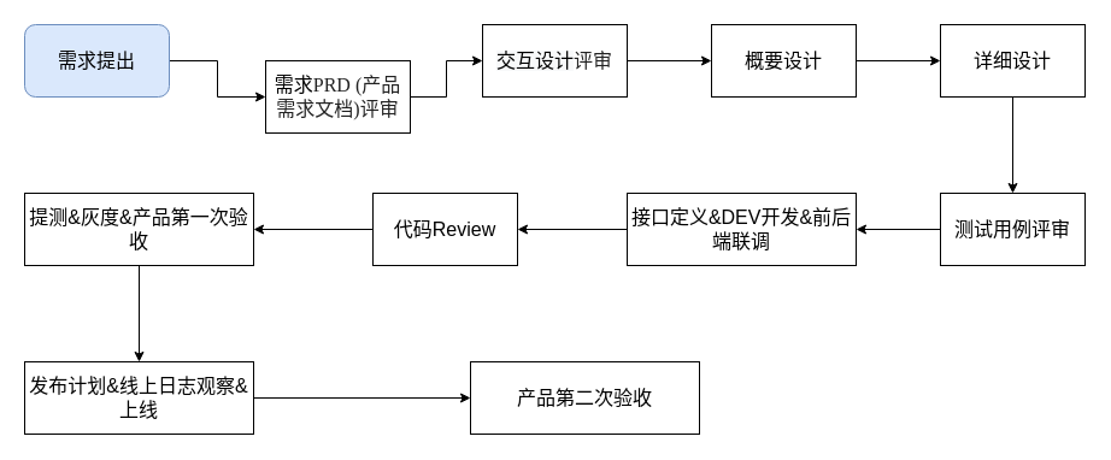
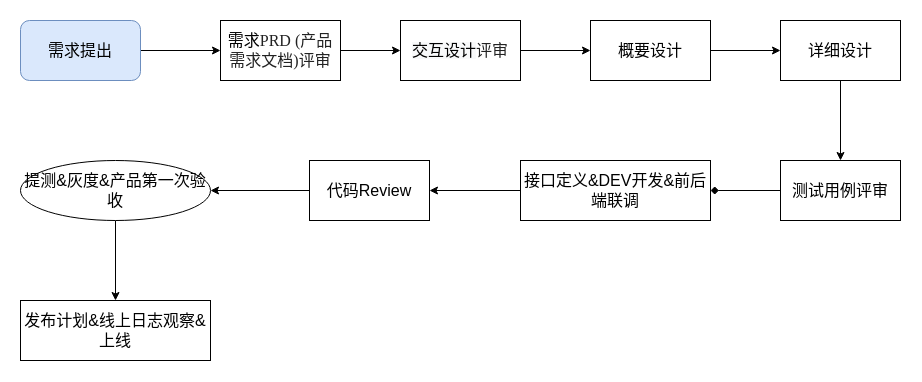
  <mxCell id="0" />
  <mxCell id="1" parent="0" />
  <mxCell id="2" style="edgeStyle=orthogonalEdgeStyle;rounded=0;orthogonalLoop=1;jettySize=auto;html=1;exitX=1;exitY=0.5;exitDx=0;exitDy=0;entryX=0;entryY=0.5;entryDx=0;entryDy=0;fontSize=16;" edge="1" parent="1" source="3" target="5"><mxGeometry relative="1" as="geometry" /></mxCell>
  <mxCell id="3" value="需求提出" style="rounded=1;whiteSpace=wrap;html=1;fontSize=16;fillColor=#dae8fc;strokeColor=#6c8ebf;" vertex="1" parent="1"><mxGeometry x="20" y="20" width="120" height="60" as="geometry" /></mxCell>
  <mxCell id="4" style="edgeStyle=orthogonalEdgeStyle;rounded=0;orthogonalLoop=1;jettySize=auto;html=1;exitX=1;exitY=0.5;exitDx=0;exitDy=0;fontSize=16;" edge="1" parent="1" source="5" target="7"><mxGeometry relative="1" as="geometry" /></mxCell>
- <mxCell id="5" value="需求&lt;span style=&quot;color: rgb(34, 34, 34); font-family: &amp;quot;Microsoft Yahei&amp;quot;; text-align: start; text-indent: 32px; background-color: rgb(255, 255, 255);&quot;&gt;PRD (产品需求文档)评审&lt;/span&gt;" style="rounded=0;whiteSpace=wrap;html=1;fontSize=16;" vertex="1" parent="1"><mxGeometry x="220" y="50" width="120" height="60" as="geometry" /></mxCell>
+ <mxCell id="5" value="需求&lt;span style=&quot;color: rgb(34, 34, 34); font-family: &amp;quot;Microsoft Yahei&amp;quot;; text-align: start; text-indent: 32px; background-color: rgb(255, 255, 255);&quot;&gt;PRD (产品需求文档)评审&lt;/span&gt;" style="rounded=0;whiteSpace=wrap;html=1;fontSize=16;" vertex="1" parent="1"><mxGeometry x="220" y="20" width="120" height="60" as="geometry" /></mxCell>
  <mxCell id="6" style="edgeStyle=orthogonalEdgeStyle;rounded=0;orthogonalLoop=1;jettySize=auto;html=1;exitX=1;exitY=0.5;exitDx=0;exitDy=0;entryX=0;entryY=0.5;entryDx=0;entryDy=0;fontSize=16;" edge="1" parent="1" source="7" target="9"><mxGeometry relative="1" as="geometry" /></mxCell>
  <mxCell id="7" value="&lt;div style=&quot;text-align: center; text-indent: 0px;&quot;&gt;&lt;span style=&quot;text-align: start; text-indent: 32px; background-color: rgb(248, 249, 250);&quot;&gt;交互设计&lt;/span&gt;&lt;span style=&quot;background-color: rgb(255, 255, 255); color: rgb(34, 34, 34); font-family: &amp;quot;Microsoft Yahei&amp;quot;; text-align: start; text-indent: 32px;&quot;&gt;评审&lt;/span&gt;&lt;/div&gt;" style="rounded=0;whiteSpace=wrap;html=1;fontSize=16;" vertex="1" parent="1"><mxGeometry x="400" y="20" width="120" height="60" as="geometry" /></mxCell>
  <mxCell id="8" style="edgeStyle=orthogonalEdgeStyle;rounded=0;orthogonalLoop=1;jettySize=auto;html=1;exitX=1;exitY=0.5;exitDx=0;exitDy=0;entryX=0;entryY=0.5;entryDx=0;entryDy=0;fontSize=16;" edge="1" parent="1" source="9" target="11"><mxGeometry relative="1" as="geometry" /></mxCell>
  <mxCell id="9" value="概要设计" style="rounded=0;whiteSpace=wrap;html=1;fontSize=16;" vertex="1" parent="1"><mxGeometry x="590" y="20" width="120" height="60" as="geometry" /></mxCell>
  <mxCell id="10" style="edgeStyle=orthogonalEdgeStyle;rounded=0;orthogonalLoop=1;jettySize=auto;html=1;exitX=0.5;exitY=1;exitDx=0;exitDy=0;entryX=0.5;entryY=0;entryDx=0;entryDy=0;fontSize=16;" edge="1" parent="1" source="11" target="13"><mxGeometry relative="1" as="geometry" /></mxCell>
  <mxCell id="11" value="详细设计" style="rounded=0;whiteSpace=wrap;html=1;fontSize=16;" vertex="1" parent="1"><mxGeometry x="780" y="20" width="120" height="60" as="geometry" /></mxCell>
- <mxCell id="12" style="edgeStyle=orthogonalEdgeStyle;rounded=0;orthogonalLoop=1;jettySize=auto;html=1;exitX=0;exitY=0.5;exitDx=0;exitDy=0;entryX=1;entryY=0.5;entryDx=0;entryDy=0;fontSize=16;" edge="1" parent="1" source="13" target="15"><mxGeometry relative="1" as="geometry" /></mxCell>
+ <mxCell id="12" style="edgeStyle=orthogonalEdgeStyle;rounded=0;orthogonalLoop=1;jettySize=auto;html=1;exitX=0;exitY=0.5;exitDx=0;exitDy=0;entryX=1;entryY=0.5;entryDx=0;entryDy=0;fontSize=16;endArrow=diamond;" edge="1" parent="1" source="13" target="15"><mxGeometry relative="1" as="geometry" /></mxCell>
  <mxCell id="13" value="测试用例评审" style="rounded=0;whiteSpace=wrap;html=1;fontSize=16;" vertex="1" parent="1"><mxGeometry x="780" y="160" width="120" height="60" as="geometry" /></mxCell>
  <mxCell id="14" style="edgeStyle=orthogonalEdgeStyle;rounded=0;orthogonalLoop=1;jettySize=auto;html=1;exitX=0;exitY=0.5;exitDx=0;exitDy=0;fontSize=16;" edge="1" parent="1" source="15" target="17"><mxGeometry relative="1" as="geometry" /></mxCell>
  <mxCell id="15" value="接口定义&amp;amp;DEV开发&amp;amp;前后端联调" style="rounded=0;whiteSpace=wrap;html=1;fontSize=16;" vertex="1" parent="1"><mxGeometry x="520" y="160" width="190" height="60" as="geometry" /></mxCell>
  <mxCell id="16" style="edgeStyle=orthogonalEdgeStyle;rounded=0;orthogonalLoop=1;jettySize=auto;html=1;exitX=0;exitY=0.5;exitDx=0;exitDy=0;fontSize=16;" edge="1" parent="1" source="17" target="19"><mxGeometry relative="1" as="geometry" /></mxCell>
  <mxCell id="17" value="代码Review" style="rounded=0;whiteSpace=wrap;html=1;fontSize=16;" vertex="1" parent="1"><mxGeometry x="309" y="160" width="120" height="60" as="geometry" /></mxCell>
  <mxCell id="18" style="edgeStyle=orthogonalEdgeStyle;rounded=0;orthogonalLoop=1;jettySize=auto;html=1;exitX=0.5;exitY=1;exitDx=0;exitDy=0;entryX=0.5;entryY=0;entryDx=0;entryDy=0;fontSize=16;" edge="1" parent="1" source="19" target="21"><mxGeometry relative="1" as="geometry" /></mxCell>
- <mxCell id="19" value="提测&amp;amp;灰度&amp;amp;产品第一次验收" style="rounded=0;whiteSpace=wrap;html=1;fontSize=16;" vertex="1" parent="1"><mxGeometry x="20" y="160" width="190" height="60" as="geometry" /></mxCell>
- <mxCell id="20" style="edgeStyle=orthogonalEdgeStyle;rounded=0;orthogonalLoop=1;jettySize=auto;html=1;exitX=1;exitY=0.5;exitDx=0;exitDy=0;entryX=0;entryY=0.5;entryDx=0;entryDy=0;fontSize=16;" edge="1" parent="1" source="21" target="22"><mxGeometry relative="1" as="geometry" /></mxCell>
+ <mxCell id="19" value="提测&amp;amp;灰度&amp;amp;产品第一次验收" style="ellipse;whiteSpace=wrap;html=1;fontSize=16;" vertex="1" parent="1"><mxGeometry x="20" y="160" width="190" height="60" as="geometry" /></mxCell>
  <mxCell id="21" value="发布计划&amp;amp;线上日志观察&amp;amp;上线" style="rounded=0;whiteSpace=wrap;html=1;fontSize=16;" vertex="1" parent="1"><mxGeometry x="20" y="300" width="190" height="60" as="geometry" /></mxCell>
- <mxCell id="22" value="产品第二次验收" style="rounded=0;whiteSpace=wrap;html=1;fontSize=16;" vertex="1" parent="1"><mxGeometry x="390" y="300" width="190" height="60" as="geometry" /></mxCell>
